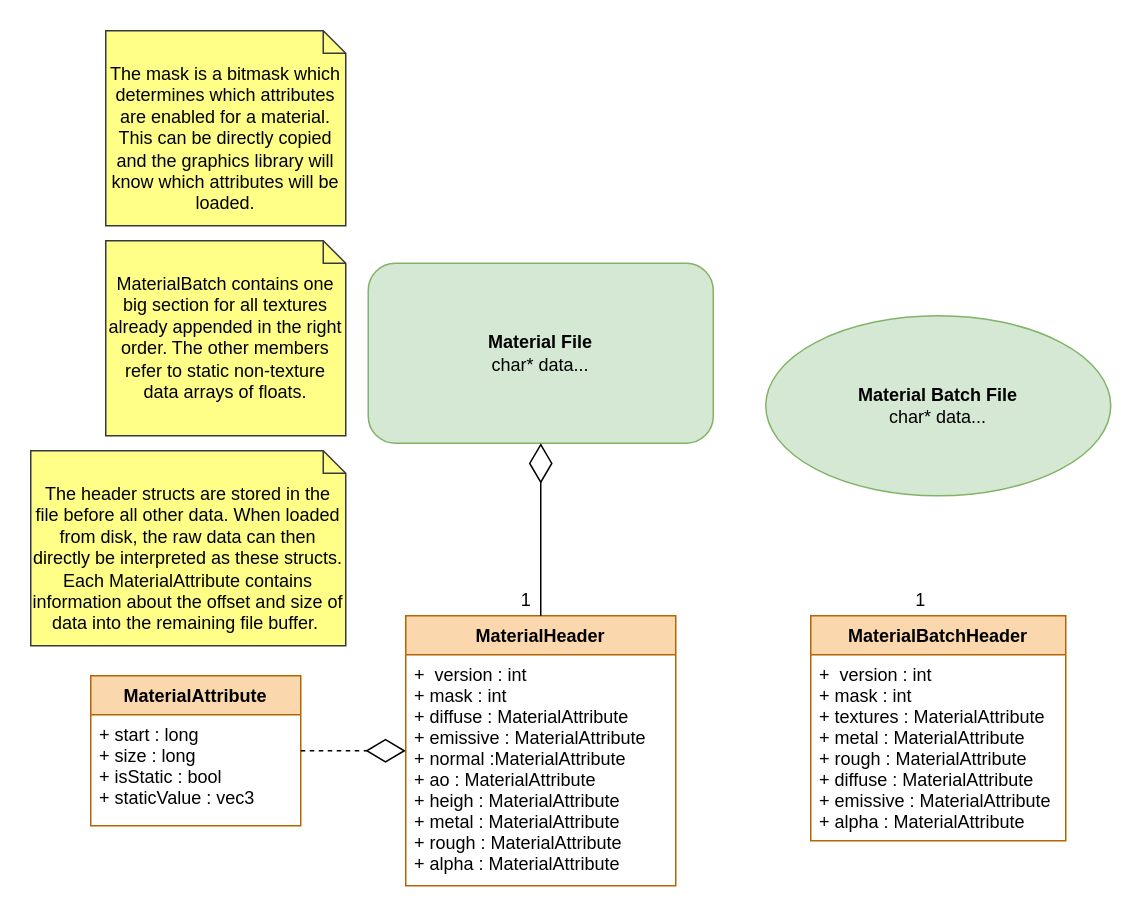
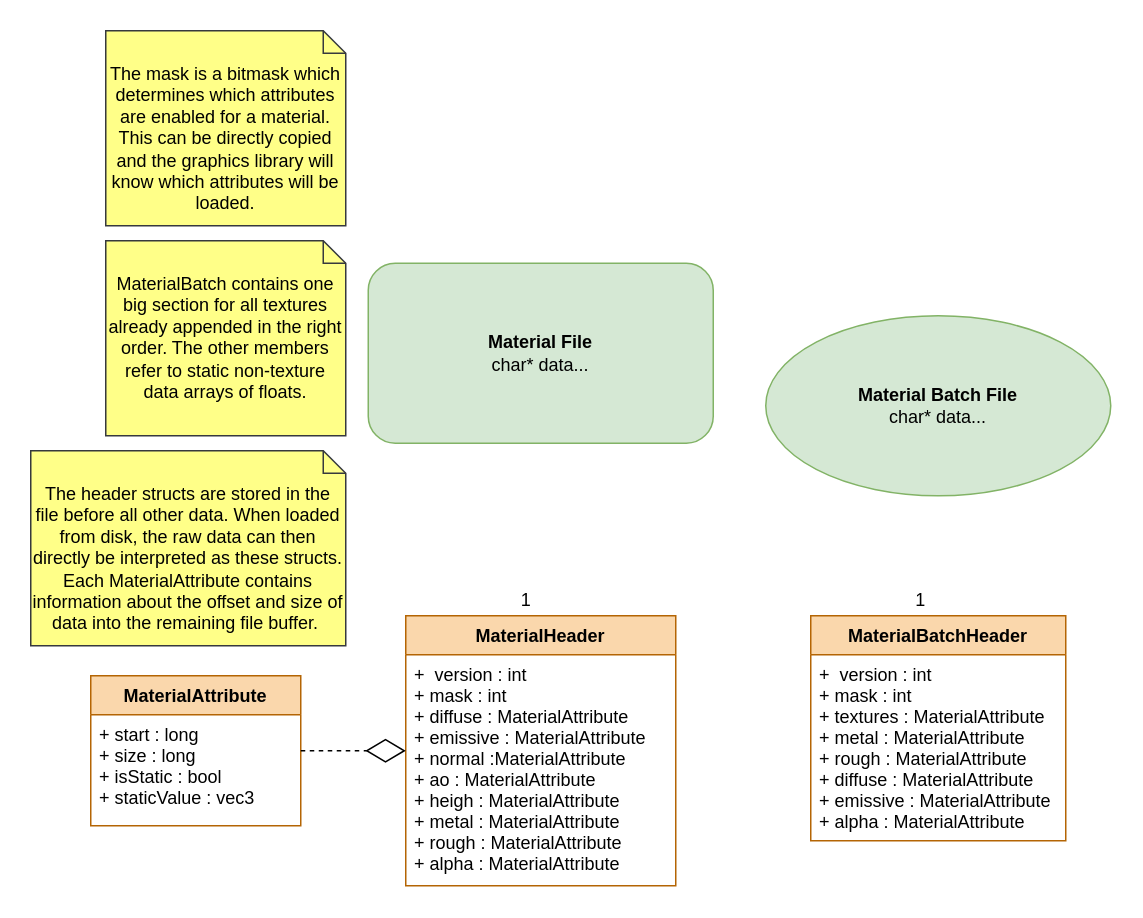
  <mxCell id="0" />
  <mxCell id="1" parent="0" />
  <mxCell id="2" value="&lt;b&gt;Material File&lt;/b&gt;&lt;br&gt;char* data..." style="rounded=1;whiteSpace=wrap;html=1;fillColor=#d5e8d4;strokeColor=#82b366;" vertex="1" parent="1"><mxGeometry x="245" y="175" width="230" height="120" as="geometry" /></mxCell>
  <mxCell id="3" value="MaterialHeader" style="swimlane;fontStyle=1;childLayout=stackLayout;horizontal=1;startSize=26;fillColor=#fad7ac;horizontalStack=0;resizeParent=1;resizeParentMax=0;resizeLast=0;collapsible=1;marginBottom=0;strokeColor=#b46504;" vertex="1" parent="1"><mxGeometry x="270" y="410" width="180" height="180" as="geometry" /></mxCell>
  <mxCell id="4" value="+  version : int&#10;+ mask : int&#10;+ diffuse : MaterialAttribute&#10;+ emissive : MaterialAttribute&#10;+ normal :MaterialAttribute&#10;+ ao : MaterialAttribute&#10;+ heigh : MaterialAttribute&#10;+ metal : MaterialAttribute&#10;+ rough : MaterialAttribute&#10;+ alpha : MaterialAttribute" style="text;strokeColor=none;fillColor=none;align=left;verticalAlign=top;spacingLeft=4;spacingRight=4;overflow=hidden;rotatable=0;points=[[0,0.5],[1,0.5]];portConstraint=eastwest;" vertex="1" parent="3"><mxGeometry y="26" width="180" height="154" as="geometry" /></mxCell>
  <mxCell id="5" value="MaterialBatchHeader" style="swimlane;fontStyle=1;childLayout=stackLayout;horizontal=1;startSize=26;fillColor=#fad7ac;horizontalStack=0;resizeParent=1;resizeParentMax=0;resizeLast=0;collapsible=1;marginBottom=0;strokeColor=#b46504;" vertex="1" parent="1"><mxGeometry x="540" y="410" width="170" height="150" as="geometry" /></mxCell>
  <mxCell id="6" value="+  version : int&#10;+ mask : int&#10;+ textures : MaterialAttribute&#10;+ metal : MaterialAttribute&#10;+ rough : MaterialAttribute&#10;+ diffuse : MaterialAttribute&#10;+ emissive : MaterialAttribute&#10;+ alpha : MaterialAttribute" style="text;strokeColor=none;fillColor=none;align=left;verticalAlign=top;spacingLeft=4;spacingRight=4;overflow=hidden;rotatable=0;points=[[0,0.5],[1,0.5]];portConstraint=eastwest;" vertex="1" parent="5"><mxGeometry y="26" width="170" height="124" as="geometry" /></mxCell>
  <mxCell id="7" value="The header structs are stored in the file before all other data. When loaded from disk, the raw data can then directly be interpreted as these structs. Each MaterialAttribute contains information about the offset and size of data into the remaining file buffer.&amp;nbsp;" style="shape=note2;boundedLbl=1;whiteSpace=wrap;html=1;size=15;verticalAlign=top;align=center;fillColor=#ffff88;strokeColor=#36393d;" vertex="1" parent="1"><mxGeometry x="20" y="300" width="210" height="130" as="geometry" /></mxCell>
  <mxCell id="8" value="MaterialAttribute" style="swimlane;fontStyle=1;childLayout=stackLayout;horizontal=1;startSize=26;fillColor=#fad7ac;horizontalStack=0;resizeParent=1;resizeParentMax=0;resizeLast=0;collapsible=1;marginBottom=0;strokeColor=#b46504;" vertex="1" parent="1"><mxGeometry x="60" y="450" width="140" height="100" as="geometry" /></mxCell>
  <mxCell id="9" value="+ start : long&#10;+ size : long&#10;+ isStatic : bool&#10;+ staticValue : vec3" style="text;strokeColor=none;fillColor=none;align=left;verticalAlign=top;spacingLeft=4;spacingRight=4;overflow=hidden;rotatable=0;points=[[0,0.5],[1,0.5]];portConstraint=eastwest;" vertex="1" parent="8"><mxGeometry y="26" width="140" height="74" as="geometry" /></mxCell>
  <mxCell id="10" value="&lt;b&gt;Material Batch File&lt;/b&gt;&lt;br&gt;char* data..." style="ellipse;whiteSpace=wrap;html=1;fillColor=#d5e8d4;strokeColor=#82b366;" vertex="1" parent="1"><mxGeometry x="510" y="210" width="230" height="120" as="geometry" /></mxCell>
  <mxCell id="11" value="" style="endArrow=diamondThin;endFill=0;endSize=24;html=1;dashed=1;" edge="1" parent="1" source="8" target="3"><mxGeometry width="160" relative="1" as="geometry"><mxPoint x="80" y="590" as="sourcePoint" /><mxPoint x="240" y="590" as="targetPoint" /></mxGeometry></mxCell>
  <mxCell id="12" value="1" style="text;html=1;align=center;verticalAlign=middle;resizable=0;points=[];autosize=1;" vertex="1" parent="1"><mxGeometry x="340" y="390" width="20" height="20" as="geometry" /></mxCell>
- <mxCell id="13" value="" style="endArrow=diamondThin;endFill=0;endSize=24;html=1;" edge="1" parent="1" source="3" target="2"><mxGeometry width="160" relative="1" as="geometry"><mxPoint x="210" y="590" as="sourcePoint" /><mxPoint x="280" y="590" as="targetPoint" /></mxGeometry></mxCell>
  <mxCell id="14" value="MaterialBatch contains one big section for all textures already appended in the right order. The other members refer to static non-texture data arrays of floats." style="shape=note2;boundedLbl=1;whiteSpace=wrap;html=1;size=15;verticalAlign=top;align=center;fillColor=#ffff88;strokeColor=#36393d;" vertex="1" parent="1"><mxGeometry x="70" y="160" width="160" height="130" as="geometry" /></mxCell>
  <mxCell id="15" value="1" style="text;html=1;align=center;verticalAlign=middle;resizable=0;points=[];autosize=1;" vertex="1" parent="1"><mxGeometry x="603" y="390" width="20" height="20" as="geometry" /></mxCell>
  <mxCell id="16" value="The mask is a bitmask which determines which attributes are enabled for a material. This can be directly copied and the graphics library will know which attributes will be loaded." style="shape=note2;boundedLbl=1;whiteSpace=wrap;html=1;size=15;verticalAlign=top;align=center;fillColor=#ffff88;strokeColor=#36393d;" vertex="1" parent="1"><mxGeometry x="70" y="20" width="160" height="130" as="geometry" /></mxCell>
